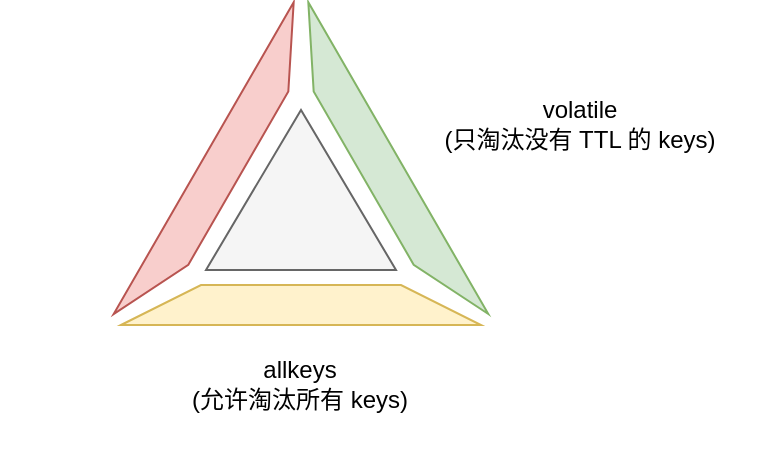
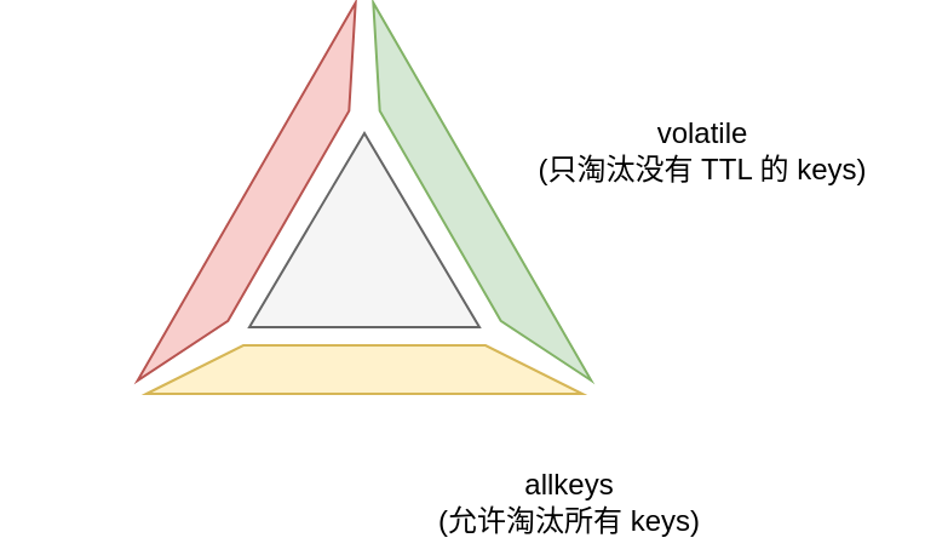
  <mxCell id="0" />
  <mxCell id="1" parent="0" />
  <mxCell id="2" value="" style="triangle;whiteSpace=wrap;html=1;rotation=-90;fillColor=#f5f5f5;fontColor=#333333;strokeColor=#666666;" vertex="1" parent="1"><mxGeometry x="110" y="20" width="80" height="95" as="geometry" /></mxCell>
- <mxCell id="3" value="allkeys&lt;br&gt;(允许淘汰所有 keys)" style="text;html=1;strokeColor=none;fillColor=none;align=center;verticalAlign=middle;whiteSpace=wrap;rounded=0;" vertex="1" parent="1"><mxGeometry x="80" y="150" width="140" height="30" as="geometry" /></mxCell>
+ <mxCell id="3" value="allkeys&lt;br&gt;(允许淘汰所有 keys)" style="text;html=1;strokeColor=none;fillColor=none;align=center;verticalAlign=middle;whiteSpace=wrap;rounded=0;" vertex="1" parent="1"><mxGeometry x="165" y="165" width="140" height="30" as="geometry" /></mxCell>
  <mxCell id="4" value="volatile&lt;br&gt;(只淘汰没有 TTL 的 keys)" style="text;html=1;strokeColor=none;fillColor=none;align=center;verticalAlign=middle;whiteSpace=wrap;rounded=0;" vertex="1" parent="1"><mxGeometry x="220" y="20" width="140" height="30" as="geometry" /></mxCell>
  <mxCell id="5" value="" style="shape=trapezoid;perimeter=trapezoidPerimeter;whiteSpace=wrap;html=1;fixedSize=1;rotation=-120;size=40;fillColor=#d5e8d4;strokeColor=#82b366;" vertex="1" parent="1"><mxGeometry x="100" y="46.56" width="180" height="20" as="geometry" /></mxCell>
  <mxCell id="6" value="" style="shape=trapezoid;perimeter=trapezoidPerimeter;whiteSpace=wrap;html=1;fixedSize=1;rotation=0;size=40;fillColor=#fff2cc;strokeColor=#d6b656;" vertex="1" parent="1"><mxGeometry x="60" y="115" width="180" height="20" as="geometry" /></mxCell>
  <mxCell id="7" value="" style="shape=trapezoid;perimeter=trapezoidPerimeter;whiteSpace=wrap;html=1;fixedSize=1;rotation=-240;size=40;fillColor=#f8cecc;strokeColor=#b85450;" vertex="1" parent="1"><mxGeometry x="20" y="46.56" width="180" height="20" as="geometry" /></mxCell>
